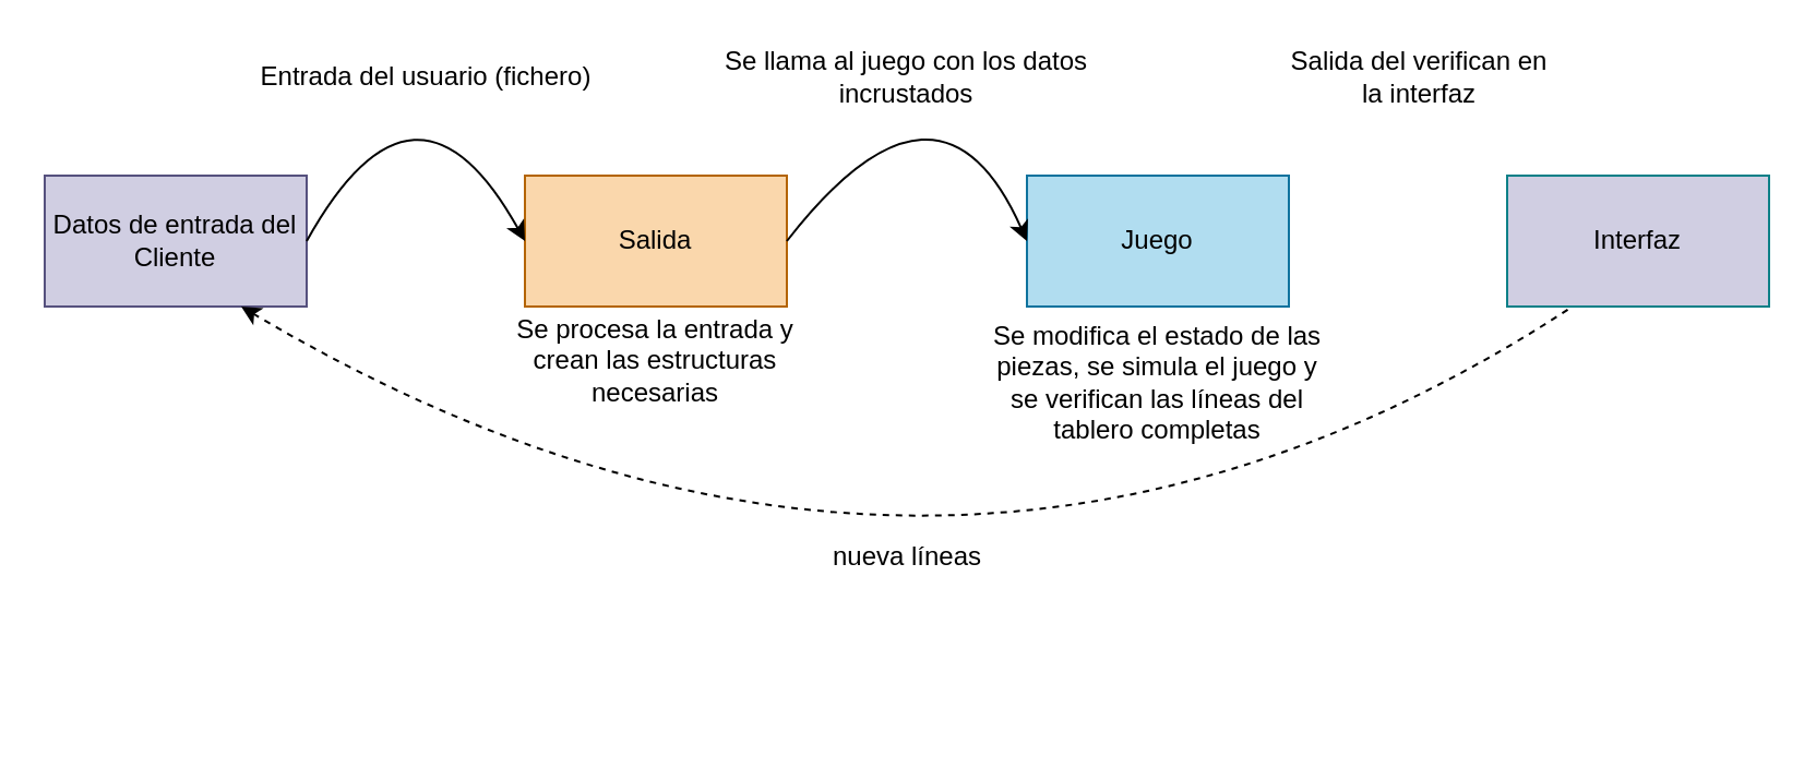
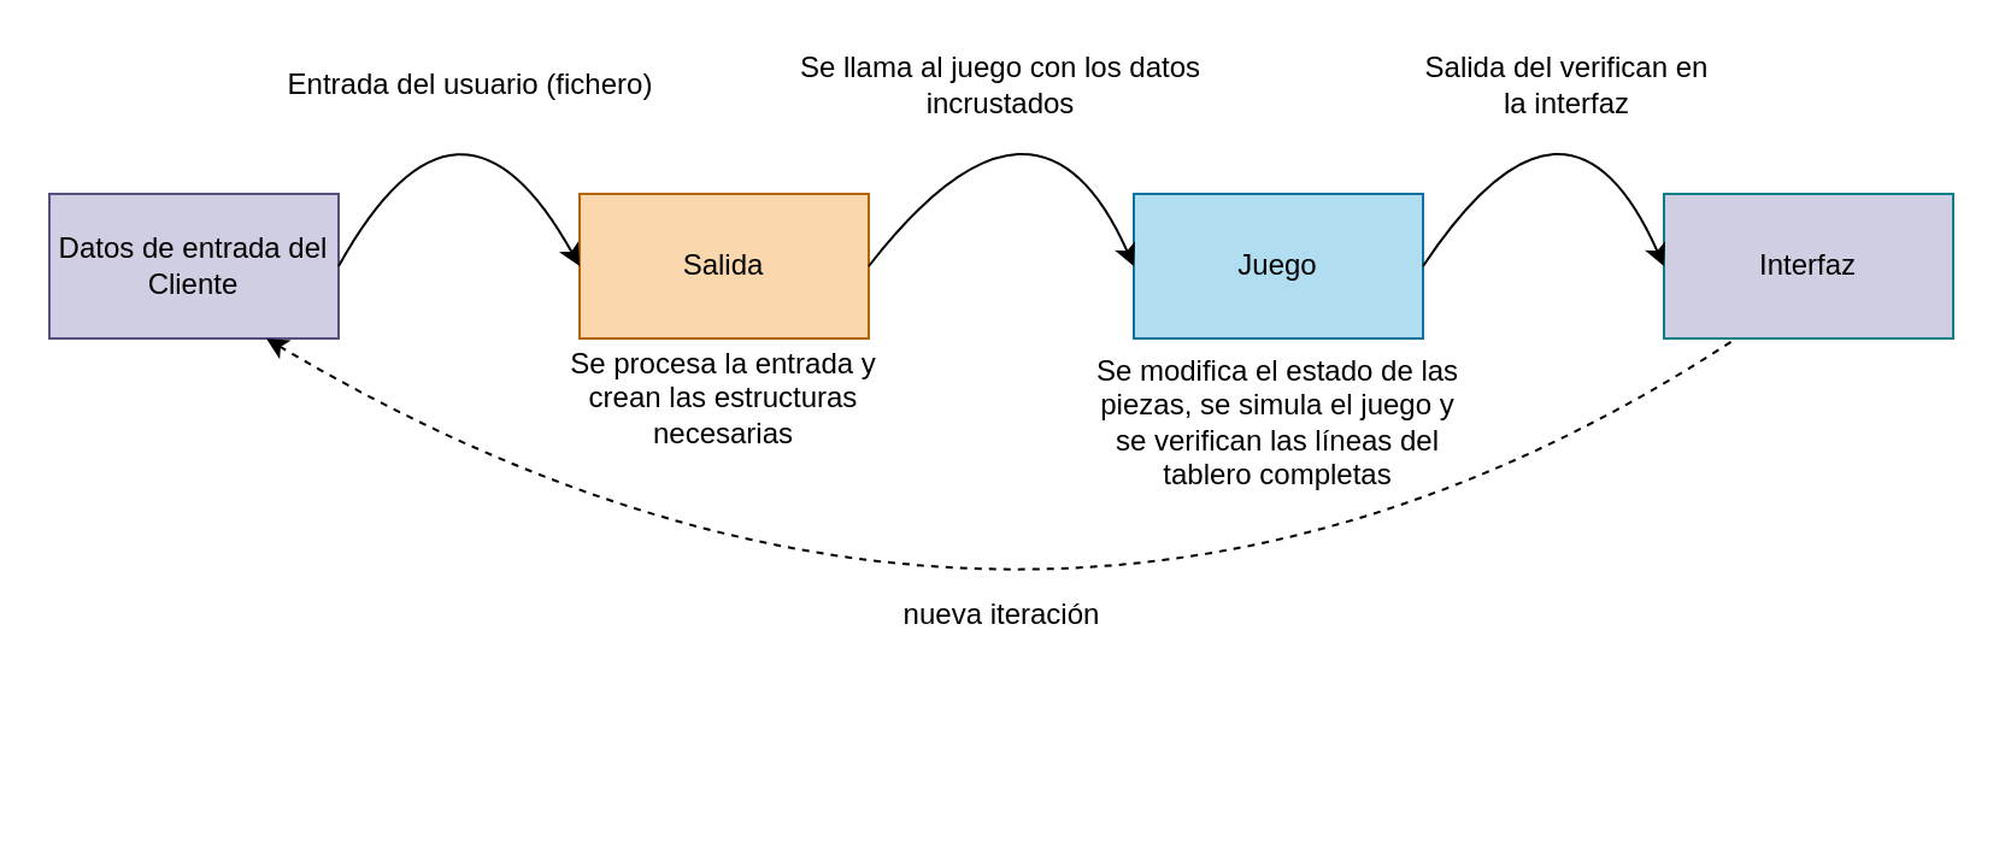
  <mxCell id="0" />
  <mxCell id="1" parent="0" />
  <mxCell id="2" value="Datos de entrada del Cliente" style="rounded=0;whiteSpace=wrap;html=1;fillColor=#d0cee2;strokeColor=#56517e;" parent="1" vertex="1"><mxGeometry x="20" y="80" width="120" height="60" as="geometry" /></mxCell>
  <mxCell id="3" value="Salida" style="rounded=0;whiteSpace=wrap;html=1;fillColor=#fad7ac;strokeColor=#b46504;" parent="1" vertex="1"><mxGeometry x="240" y="80" width="120" height="60" as="geometry" /></mxCell>
  <mxCell id="4" value="Juego" style="rounded=0;whiteSpace=wrap;html=1;fillColor=#b1ddf0;strokeColor=#10739e;" parent="1" vertex="1"><mxGeometry x="470" y="80" width="120" height="60" as="geometry" /></mxCell>
  <mxCell id="5" value="" style="endArrow=classic;html=1;curved=1;exitX=1;exitY=0.5;exitDx=0;exitDy=0;entryX=0;entryY=0.5;entryDx=0;entryDy=0;startArrow=none;startFill=0;endFill=1;" parent="1" source="2" target="3" edge="1"><mxGeometry width="50" height="50" relative="1" as="geometry"><mxPoint x="310" y="160" as="sourcePoint" /><mxPoint x="270" y="110" as="targetPoint" /><Array as="points"><mxPoint x="190" y="20" /></Array></mxGeometry></mxCell>
  <mxCell id="6" value="" style="endArrow=classic;html=1;curved=1;entryX=0;entryY=0.5;entryDx=0;entryDy=0;exitX=1;exitY=0.5;exitDx=0;exitDy=0;endFill=1;" parent="1" source="3" target="4" edge="1"><mxGeometry width="50" height="50" relative="1" as="geometry"><mxPoint x="310" y="160" as="sourcePoint" /><mxPoint x="360" y="110" as="targetPoint" /><Array as="points"><mxPoint x="430" y="20" /></Array></mxGeometry></mxCell>
  <mxCell id="7" value="Entrada del usuario (fichero)" style="text;html=1;strokeColor=none;fillColor=none;align=center;verticalAlign=middle;whiteSpace=wrap;rounded=0;" parent="1" vertex="1"><mxGeometry x="110" y="20" width="170" height="30" as="geometry" /></mxCell>
  <mxCell id="8" value="Se llama al juego con los datos incrustados" style="text;html=1;strokeColor=none;fillColor=none;align=center;verticalAlign=middle;whiteSpace=wrap;rounded=0;" parent="1" vertex="1"><mxGeometry x="330" y="20" width="170" height="30" as="geometry" /></mxCell>
  <mxCell id="9" value="Interfaz" style="rounded=0;whiteSpace=wrap;html=1;fillColor=#d0cee2;strokeColor=#0e8088;" parent="1" vertex="1"><mxGeometry x="690" y="80" width="120" height="60" as="geometry" /></mxCell>
+ <mxCell id="10" value="" style="endArrow=classic;html=1;curved=1;entryX=0;entryY=0.5;entryDx=0;entryDy=0;exitX=1;exitY=0.5;exitDx=0;exitDy=0;endFill=1;" parent="1" source="4" target="9" edge="1"><mxGeometry width="50" height="50" relative="1" as="geometry"><mxPoint x="450" y="100" as="sourcePoint" /><mxPoint x="500" y="50" as="targetPoint" /><Array as="points"><mxPoint x="650" y="20" /></Array></mxGeometry></mxCell>
  <mxCell id="11" value="Salida del verifican en la interfaz" style="text;html=1;strokeColor=none;fillColor=none;align=center;verticalAlign=middle;whiteSpace=wrap;rounded=0;" parent="1" vertex="1"><mxGeometry x="590" y="20" width="120" height="30" as="geometry" /></mxCell>
  <mxCell id="12" value="" style="endArrow=none;dashed=1;html=1;curved=1;entryX=0.25;entryY=1;entryDx=0;entryDy=0;exitX=0.75;exitY=1;exitDx=0;exitDy=0;startArrow=classic;startFill=1;" parent="1" source="2" target="9" edge="1"><mxGeometry width="50" height="50" relative="1" as="geometry"><mxPoint x="280" y="220" as="sourcePoint" /><mxPoint x="330" y="170" as="targetPoint" /><Array as="points"><mxPoint x="430" y="330" /></Array></mxGeometry></mxCell>
- <mxCell id="13" value="nueva líneas" style="text;html=1;strokeColor=none;fillColor=none;align=center;verticalAlign=middle;whiteSpace=wrap;rounded=0;" parent="1" vertex="1"><mxGeometry x="356.5" y="240" width="117" height="30" as="geometry" /></mxCell>
+ <mxCell id="13" value="nueva iteración" style="text;html=1;strokeColor=none;fillColor=none;align=center;verticalAlign=middle;whiteSpace=wrap;rounded=0;" parent="1" vertex="1"><mxGeometry x="356.5" y="240" width="117" height="30" as="geometry" /></mxCell>
  <mxCell id="14" value="Se procesa la entrada y crean las estructuras necesarias" style="text;html=1;strokeColor=none;fillColor=none;align=center;verticalAlign=middle;whiteSpace=wrap;rounded=0;" vertex="1" parent="1"><mxGeometry x="225" y="150" width="150" height="30" as="geometry" /></mxCell>
  <mxCell id="15" value="Se modifica el estado de las piezas, se simula el juego y se verifican las líneas del tablero completas" style="text;html=1;strokeColor=none;fillColor=none;align=center;verticalAlign=middle;whiteSpace=wrap;rounded=0;" vertex="1" parent="1"><mxGeometry x="450" y="160" width="160" height="30" as="geometry" /></mxCell>
